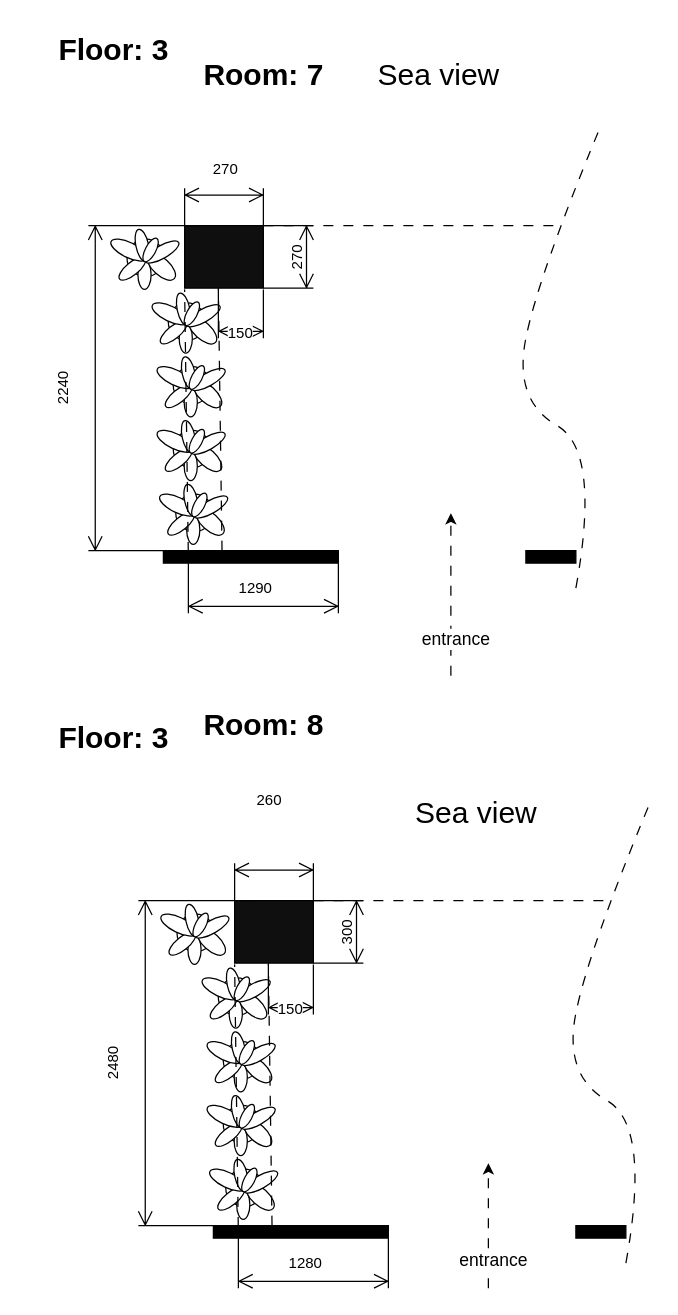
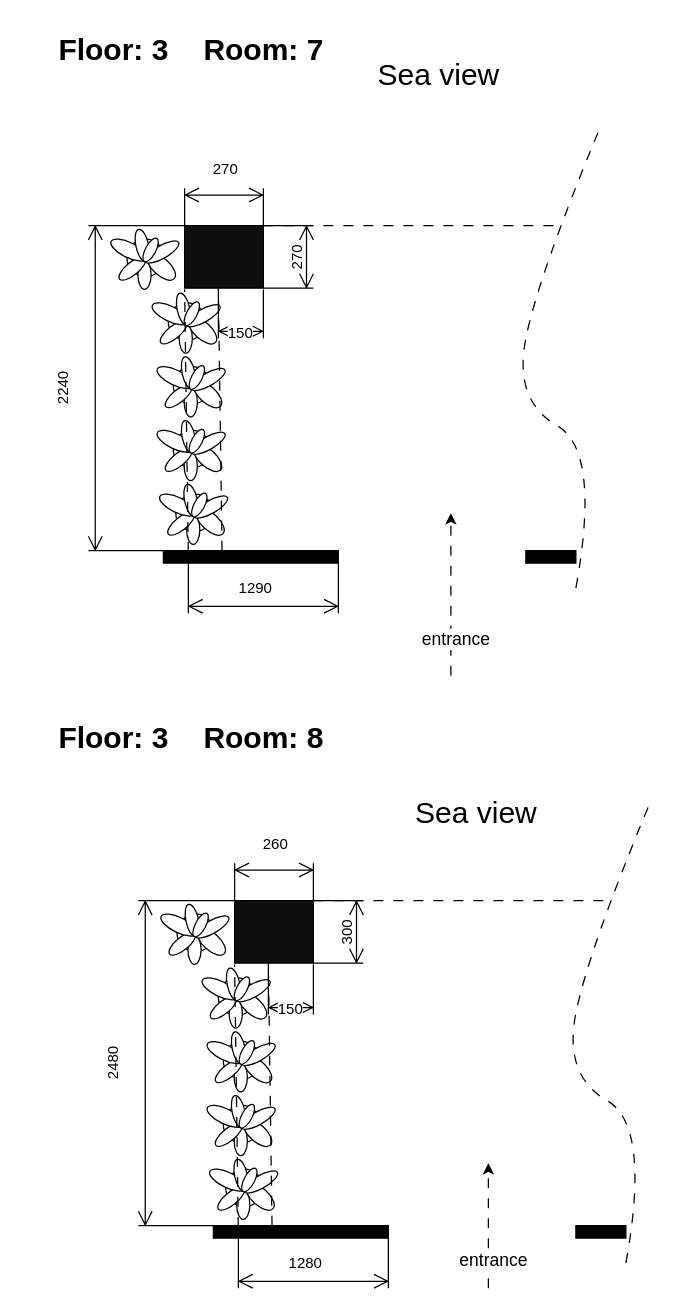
  <mxCell id="0" />
  <mxCell id="1" parent="0" />
  <mxCell id="2" value="Floor: 3" style="text;strokeColor=none;fillColor=none;html=1;fontSize=24;fontStyle=1;verticalAlign=middle;align=center;" parent="1" vertex="1"><mxGeometry x="40" y="20" width="100" height="40" as="geometry" /></mxCell>
- <mxCell id="3" value="Room: 7" style="text;strokeColor=none;fillColor=none;html=1;fontSize=24;fontStyle=1;verticalAlign=middle;align=center;" parent="1" vertex="1"><mxGeometry x="160" y="40" width="100" height="40" as="geometry" /></mxCell>
+ <mxCell id="3" value="Room: 7" style="text;strokeColor=none;fillColor=none;html=1;fontSize=24;fontStyle=1;verticalAlign=middle;align=center;" parent="1" vertex="1"><mxGeometry x="160" y="20" width="100" height="40" as="geometry" /></mxCell>
  <mxCell id="4" value="Floor: 3" style="text;strokeColor=none;fillColor=none;html=1;fontSize=24;fontStyle=1;verticalAlign=middle;align=center;" parent="1" vertex="1"><mxGeometry x="40" y="570" width="100" height="40" as="geometry" /></mxCell>
- <mxCell id="5" value="Room: 8" style="text;strokeColor=none;fillColor=none;html=1;fontSize=24;fontStyle=1;verticalAlign=middle;align=center;" parent="1" vertex="1"><mxGeometry x="160" y="560" width="100" height="40" as="geometry" /></mxCell>
+ <mxCell id="5" value="Room: 8" style="text;strokeColor=none;fillColor=none;html=1;fontSize=24;fontStyle=1;verticalAlign=middle;align=center;" parent="1" vertex="1"><mxGeometry x="160" y="570" width="100" height="40" as="geometry" /></mxCell>
  <mxCell id="6" value="" style="verticalLabelPosition=bottom;html=1;verticalAlign=top;align=center;shape=mxgraph.floorplan.plant;" vertex="1" parent="1"><mxGeometry x="90" y="180" width="47" height="51" as="geometry" /></mxCell>
  <mxCell id="7" value="" style="verticalLabelPosition=bottom;html=1;verticalAlign=top;align=center;shape=mxgraph.floorplan.wall;fillColor=strokeColor;" vertex="1" parent="1"><mxGeometry x="420" y="440" width="40" height="10" as="geometry" /></mxCell>
  <mxCell id="8" value="" style="verticalLabelPosition=bottom;html=1;verticalAlign=top;align=center;shape=mxgraph.floorplan.plant;" vertex="1" parent="1"><mxGeometry x="127" y="282" width="47" height="51" as="geometry" /></mxCell>
  <mxCell id="9" value="" style="verticalLabelPosition=bottom;html=1;verticalAlign=top;align=center;shape=mxgraph.floorplan.plant;" vertex="1" parent="1"><mxGeometry x="127" y="333" width="47" height="51" as="geometry" /></mxCell>
  <mxCell id="10" value="" style="verticalLabelPosition=bottom;html=1;verticalAlign=top;align=center;shape=mxgraph.floorplan.wall;fillColor=strokeColor;" vertex="1" parent="1"><mxGeometry x="130" y="440" width="140" height="10" as="geometry" /></mxCell>
  <mxCell id="11" value="" style="verticalLabelPosition=bottom;html=1;verticalAlign=top;align=center;shape=mxgraph.floorplan.plant;" vertex="1" parent="1"><mxGeometry x="129" y="384" width="47" height="51" as="geometry" /></mxCell>
  <mxCell id="12" value="" style="rounded=0;whiteSpace=wrap;html=1;fillColor=#0F0F0F;" vertex="1" parent="1"><mxGeometry x="147" y="180" width="63" height="50" as="geometry" /></mxCell>
  <mxCell id="13" value="Sea view" style="text;strokeColor=none;fillColor=none;html=1;fontSize=24;fontStyle=0;verticalAlign=middle;align=center;" vertex="1" parent="1"><mxGeometry x="300" y="40" width="100" height="40" as="geometry" /></mxCell>
  <mxCell id="14" value="" style="endArrow=classic;html=1;rounded=0;dashed=1;dashPattern=8 8;" edge="1" parent="1"><mxGeometry width="50" height="50" relative="1" as="geometry"><mxPoint x="360" y="540" as="sourcePoint" /><mxPoint x="360" y="410" as="targetPoint" /></mxGeometry></mxCell>
  <mxCell id="15" value="entrance" style="edgeLabel;html=1;align=center;verticalAlign=middle;resizable=0;points=[];fontSize=14;" vertex="1" connectable="0" parent="14"><mxGeometry x="-0.544" y="-3" relative="1" as="geometry"><mxPoint as="offset" /></mxGeometry></mxCell>
  <mxCell id="16" value="" style="shape=dimension;direction=south;whiteSpace=wrap;html=1;align=left;points=[];verticalAlign=middle;labelBackgroundColor=#ffffff;fillColor=#0F0F0F;" vertex="1" parent="1"><mxGeometry x="70" y="180" width="90" height="260" as="geometry" /></mxCell>
  <mxCell id="17" value="" style="shape=dimension;direction=west;whiteSpace=wrap;html=1;align=center;points=[];verticalAlign=top;spacingTop=-8;labelBackgroundColor=#ffffff;fillColor=#0F0F0F;" vertex="1" parent="1"><mxGeometry x="147" y="150" width="63" height="30" as="geometry" /></mxCell>
  <mxCell id="18" value="" style="endArrow=none;dashed=1;html=1;rounded=0;dashPattern=8 8;exitX=1;exitY=0;exitDx=0;exitDy=0;" edge="1" parent="1" source="12"><mxGeometry width="50" height="50" relative="1" as="geometry"><mxPoint x="480" y="300" as="sourcePoint" /><mxPoint x="450" y="180" as="targetPoint" /></mxGeometry></mxCell>
  <mxCell id="19" value="" style="curved=1;endArrow=none;html=1;rounded=0;dashed=1;dashPattern=8 8;strokeColor=default;endFill=0;" edge="1" parent="1"><mxGeometry width="50" height="50" relative="1" as="geometry"><mxPoint x="460" y="470" as="sourcePoint" /><mxPoint x="480" y="100" as="targetPoint" /><Array as="points"><mxPoint x="480" y="360" /><mxPoint x="410" y="320" /><mxPoint x="430" y="220" /></Array></mxGeometry></mxCell>
  <mxCell id="20" value="" style="shape=dimension;whiteSpace=wrap;html=1;align=center;points=[];verticalAlign=bottom;spacingBottom=-5;labelBackgroundColor=#ffffff;fontSize=14;fillColor=#0F0F0F;" vertex="1" parent="1"><mxGeometry x="150" y="450" width="120" height="40" as="geometry" /></mxCell>
  <mxCell id="21" value="2240" style="text;html=1;strokeColor=none;fillColor=none;align=center;verticalAlign=middle;whiteSpace=wrap;rounded=0;rotation=270;" vertex="1" parent="1"><mxGeometry x="20" y="295" width="60" height="30" as="geometry" /></mxCell>
  <mxCell id="22" value="" style="endArrow=none;dashed=1;html=1;rounded=0;dashPattern=8 8;entryX=0;entryY=1;entryDx=0;entryDy=0;exitX=1;exitY=0.056;exitDx=0;exitDy=0;exitPerimeter=0;" edge="1" parent="1"><mxGeometry width="50" height="50" relative="1" as="geometry"><mxPoint x="176.92" y="440" as="sourcePoint" /><mxPoint x="174" y="230" as="targetPoint" /></mxGeometry></mxCell>
  <mxCell id="23" value="" style="verticalLabelPosition=bottom;html=1;verticalAlign=top;align=center;shape=mxgraph.floorplan.plant;" vertex="1" parent="1"><mxGeometry x="123" y="231" width="47" height="51" as="geometry" /></mxCell>
  <mxCell id="24" value="270" style="text;html=1;strokeColor=none;fillColor=none;align=center;verticalAlign=middle;whiteSpace=wrap;rounded=0;" vertex="1" parent="1"><mxGeometry x="150" y="120" width="60" height="30" as="geometry" /></mxCell>
  <mxCell id="25" value="1290" style="text;html=1;strokeColor=none;fillColor=none;align=center;verticalAlign=middle;whiteSpace=wrap;rounded=0;" vertex="1" parent="1"><mxGeometry x="174" y="455" width="60" height="30" as="geometry" /></mxCell>
  <mxCell id="26" value="150" style="shape=dimension;whiteSpace=wrap;html=1;align=center;points=[];verticalAlign=bottom;spacingBottom=-5;labelBackgroundColor=#ffffff" vertex="1" parent="1"><mxGeometry x="174" y="231" width="36" height="39" as="geometry" /></mxCell>
  <mxCell id="27" value="" style="endArrow=none;dashed=1;html=1;rounded=0;dashPattern=8 8;entryX=0;entryY=1;entryDx=0;entryDy=0;exitX=1;exitY=0.056;exitDx=0;exitDy=0;exitPerimeter=0;" edge="1" parent="1"><mxGeometry width="50" height="50" relative="1" as="geometry"><mxPoint x="149.92" y="441" as="sourcePoint" /><mxPoint x="147" y="231" as="targetPoint" /></mxGeometry></mxCell>
  <mxCell id="28" value="" style="shape=dimension;direction=north;whiteSpace=wrap;html=1;align=right;points=[];verticalAlign=middle;labelBackgroundColor=#ffffff" vertex="1" parent="1"><mxGeometry x="210" y="180" width="40" height="50" as="geometry" /></mxCell>
  <mxCell id="29" value="270" style="text;html=1;strokeColor=none;fillColor=none;align=center;verticalAlign=middle;whiteSpace=wrap;rounded=0;rotation=270;" vertex="1" parent="1"><mxGeometry x="207" y="190.5" width="60" height="30" as="geometry" /></mxCell>
  <mxCell id="30" value="" style="verticalLabelPosition=bottom;html=1;verticalAlign=top;align=center;shape=mxgraph.floorplan.plant;" vertex="1" parent="1"><mxGeometry x="130" y="720" width="47" height="51" as="geometry" /></mxCell>
  <mxCell id="31" value="" style="verticalLabelPosition=bottom;html=1;verticalAlign=top;align=center;shape=mxgraph.floorplan.wall;fillColor=strokeColor;" vertex="1" parent="1"><mxGeometry x="460" y="980" width="40" height="10" as="geometry" /></mxCell>
  <mxCell id="32" value="" style="verticalLabelPosition=bottom;html=1;verticalAlign=top;align=center;shape=mxgraph.floorplan.plant;" vertex="1" parent="1"><mxGeometry x="167" y="822" width="47" height="51" as="geometry" /></mxCell>
  <mxCell id="33" value="" style="verticalLabelPosition=bottom;html=1;verticalAlign=top;align=center;shape=mxgraph.floorplan.plant;" vertex="1" parent="1"><mxGeometry x="167" y="873" width="47" height="51" as="geometry" /></mxCell>
  <mxCell id="34" value="" style="verticalLabelPosition=bottom;html=1;verticalAlign=top;align=center;shape=mxgraph.floorplan.wall;fillColor=strokeColor;" vertex="1" parent="1"><mxGeometry x="170" y="980" width="140" height="10" as="geometry" /></mxCell>
  <mxCell id="35" value="" style="verticalLabelPosition=bottom;html=1;verticalAlign=top;align=center;shape=mxgraph.floorplan.plant;" vertex="1" parent="1"><mxGeometry x="169" y="924" width="47" height="51" as="geometry" /></mxCell>
  <mxCell id="36" value="" style="rounded=0;whiteSpace=wrap;html=1;fillColor=#0F0F0F;" vertex="1" parent="1"><mxGeometry x="187" y="720" width="63" height="50" as="geometry" /></mxCell>
  <mxCell id="37" value="Sea view" style="text;strokeColor=none;fillColor=none;html=1;fontSize=24;fontStyle=0;verticalAlign=middle;align=center;" vertex="1" parent="1"><mxGeometry x="330" y="630" width="100" height="40" as="geometry" /></mxCell>
  <mxCell id="38" value="" style="endArrow=classic;html=1;rounded=0;dashed=1;dashPattern=8 8;" edge="1" parent="1"><mxGeometry width="50" height="50" relative="1" as="geometry"><mxPoint x="390" y="1030" as="sourcePoint" /><mxPoint x="390" y="930" as="targetPoint" /></mxGeometry></mxCell>
  <mxCell id="39" value="entrance" style="edgeLabel;html=1;align=center;verticalAlign=middle;resizable=0;points=[];fontSize=14;" vertex="1" connectable="0" parent="38"><mxGeometry x="-0.544" y="-3" relative="1" as="geometry"><mxPoint as="offset" /></mxGeometry></mxCell>
  <mxCell id="40" value="" style="shape=dimension;direction=south;whiteSpace=wrap;html=1;align=left;points=[];verticalAlign=middle;labelBackgroundColor=#ffffff;fillColor=#0F0F0F;" vertex="1" parent="1"><mxGeometry x="110" y="720" width="90" height="260" as="geometry" /></mxCell>
  <mxCell id="41" value="" style="shape=dimension;direction=west;whiteSpace=wrap;html=1;align=center;points=[];verticalAlign=top;spacingTop=-8;labelBackgroundColor=#ffffff;fillColor=#0F0F0F;" vertex="1" parent="1"><mxGeometry x="187" y="690" width="63" height="30" as="geometry" /></mxCell>
  <mxCell id="42" value="" style="endArrow=none;dashed=1;html=1;rounded=0;dashPattern=8 8;exitX=1;exitY=0;exitDx=0;exitDy=0;" edge="1" parent="1" source="36"><mxGeometry width="50" height="50" relative="1" as="geometry"><mxPoint x="520" y="840" as="sourcePoint" /><mxPoint x="490" y="720" as="targetPoint" /></mxGeometry></mxCell>
  <mxCell id="43" value="" style="curved=1;endArrow=none;html=1;rounded=0;dashed=1;dashPattern=8 8;strokeColor=default;endFill=0;" edge="1" parent="1"><mxGeometry width="50" height="50" relative="1" as="geometry"><mxPoint x="500" y="1010" as="sourcePoint" /><mxPoint x="520" y="640" as="targetPoint" /><Array as="points"><mxPoint x="520" y="900" /><mxPoint x="450" y="860" /><mxPoint x="470" y="760" /></Array></mxGeometry></mxCell>
  <mxCell id="44" value="" style="shape=dimension;whiteSpace=wrap;html=1;align=center;points=[];verticalAlign=bottom;spacingBottom=-5;labelBackgroundColor=#ffffff;fontSize=14;fillColor=#0F0F0F;" vertex="1" parent="1"><mxGeometry x="190" y="990" width="120" height="40" as="geometry" /></mxCell>
  <mxCell id="45" value="2480" style="text;html=1;strokeColor=none;fillColor=none;align=center;verticalAlign=middle;whiteSpace=wrap;rounded=0;rotation=270;" vertex="1" parent="1"><mxGeometry x="60" y="835" width="60" height="30" as="geometry" /></mxCell>
  <mxCell id="46" value="" style="endArrow=none;dashed=1;html=1;rounded=0;dashPattern=8 8;entryX=0;entryY=1;entryDx=0;entryDy=0;exitX=1;exitY=0.056;exitDx=0;exitDy=0;exitPerimeter=0;" edge="1" parent="1"><mxGeometry width="50" height="50" relative="1" as="geometry"><mxPoint x="216.92" y="980" as="sourcePoint" /><mxPoint x="214" y="770" as="targetPoint" /></mxGeometry></mxCell>
  <mxCell id="47" value="" style="verticalLabelPosition=bottom;html=1;verticalAlign=top;align=center;shape=mxgraph.floorplan.plant;" vertex="1" parent="1"><mxGeometry x="163" y="771" width="47" height="51" as="geometry" /></mxCell>
- <mxCell id="48" value="260" style="text;html=1;strokeColor=none;fillColor=none;align=center;verticalAlign=middle;whiteSpace=wrap;rounded=0;" vertex="1" parent="1"><mxGeometry x="185" y="625" width="60" height="30" as="geometry" /></mxCell>
+ <mxCell id="48" value="260" style="text;html=1;strokeColor=none;fillColor=none;align=center;verticalAlign=middle;whiteSpace=wrap;rounded=0;" vertex="1" parent="1"><mxGeometry x="190" y="660" width="60" height="30" as="geometry" /></mxCell>
  <mxCell id="49" value="1280" style="text;html=1;strokeColor=none;fillColor=none;align=center;verticalAlign=middle;whiteSpace=wrap;rounded=0;" vertex="1" parent="1"><mxGeometry x="214" y="995" width="60" height="30" as="geometry" /></mxCell>
  <mxCell id="50" value="150" style="shape=dimension;whiteSpace=wrap;html=1;align=center;points=[];verticalAlign=bottom;spacingBottom=-5;labelBackgroundColor=#ffffff" vertex="1" parent="1"><mxGeometry x="214" y="771" width="36" height="40" as="geometry" /></mxCell>
  <mxCell id="51" value="" style="endArrow=none;dashed=1;html=1;rounded=0;dashPattern=8 8;entryX=0;entryY=1;entryDx=0;entryDy=0;exitX=1;exitY=0.056;exitDx=0;exitDy=0;exitPerimeter=0;" edge="1" parent="1"><mxGeometry width="50" height="50" relative="1" as="geometry"><mxPoint x="189.92" y="981" as="sourcePoint" /><mxPoint x="187" y="771" as="targetPoint" /></mxGeometry></mxCell>
  <mxCell id="52" value="" style="shape=dimension;direction=north;whiteSpace=wrap;html=1;align=right;points=[];verticalAlign=middle;labelBackgroundColor=#ffffff" vertex="1" parent="1"><mxGeometry x="250" y="720" width="40" height="50" as="geometry" /></mxCell>
  <mxCell id="53" value="300" style="text;html=1;strokeColor=none;fillColor=none;align=center;verticalAlign=middle;whiteSpace=wrap;rounded=0;rotation=270;" vertex="1" parent="1"><mxGeometry x="247" y="730.5" width="60" height="30" as="geometry" /></mxCell>
